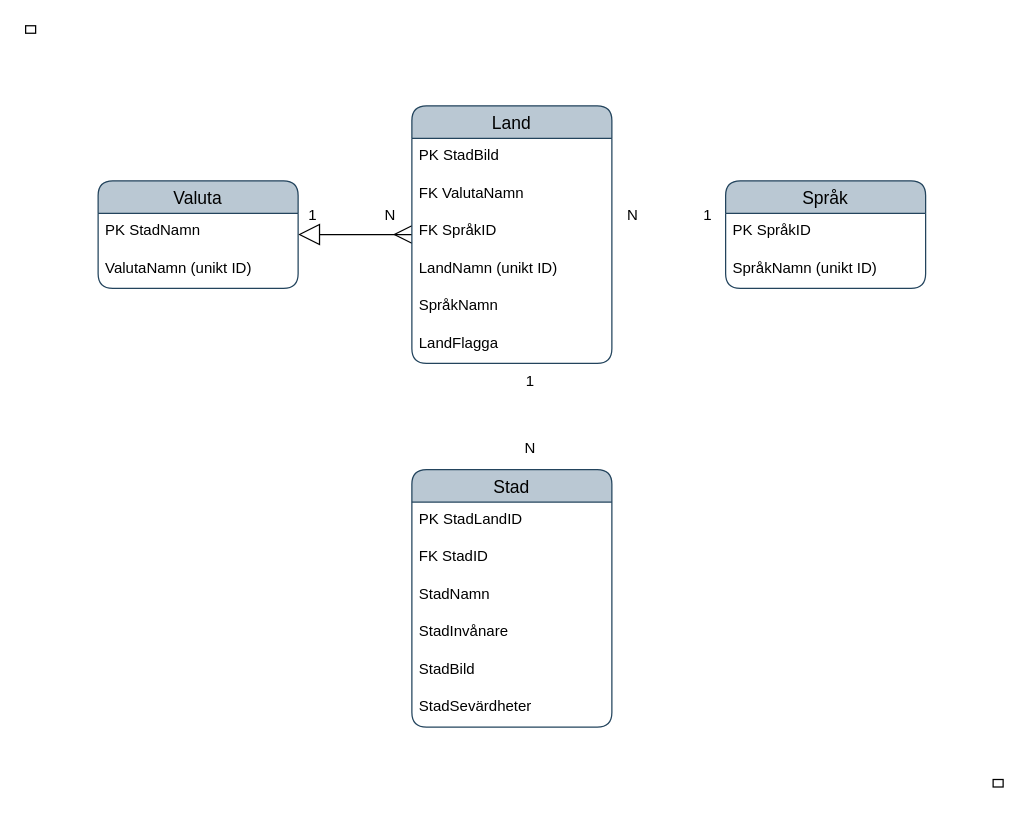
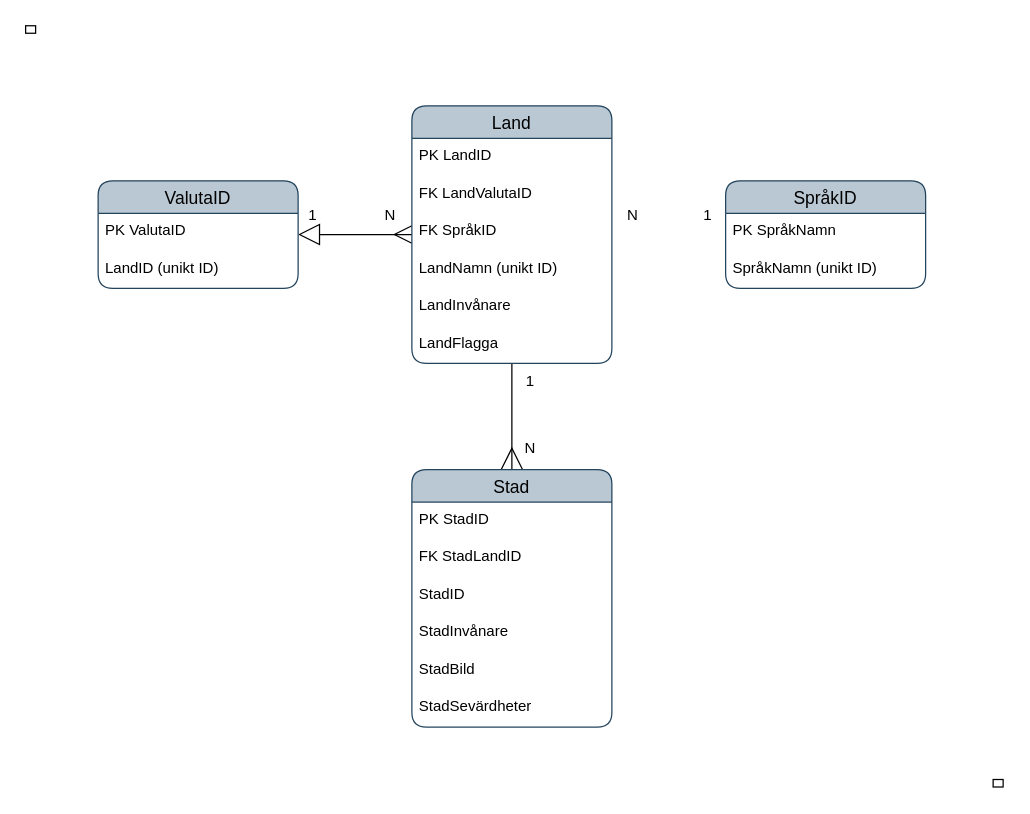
  <mxCell id="0" />
  <mxCell id="1" parent="0" />
  <mxCell id="2" style="edgeStyle=none;html=1;endArrow=block;endFill=0;startArrow=ERmany;startFill=0;endSize=15;startSize=12;" parent="1" source="4" target="14" edge="1"><mxGeometry relative="1" as="geometry" /></mxCell>
+ <mxCell id="3" style="edgeStyle=none;html=1;endArrow=ERmany;endFill=0;endSize=15;" parent="1" source="4" target="17" edge="1"><mxGeometry relative="1" as="geometry" /></mxCell>
  <mxCell id="4" value="Land" style="swimlane;fontStyle=0;childLayout=stackLayout;horizontal=1;startSize=26;horizontalStack=0;resizeParent=1;resizeParentMax=0;resizeLast=0;collapsible=1;marginBottom=0;align=center;fontSize=14;rounded=1;fillColor=#bac8d3;strokeColor=#23445d;" parent="1" vertex="1"><mxGeometry x="329" y="84" width="160" height="206" as="geometry" /></mxCell>
- <mxCell id="5" value="PK StadBild" style="text;strokeColor=none;fillColor=none;spacingLeft=4;spacingRight=4;overflow=hidden;rotatable=0;points=[[0,0.5],[1,0.5]];portConstraint=eastwest;fontSize=12;rounded=1;" parent="4" vertex="1"><mxGeometry y="26" width="160" height="30" as="geometry" /></mxCell>
- <mxCell id="6" value="FK ValutaNamn" style="text;strokeColor=none;fillColor=none;spacingLeft=4;spacingRight=4;overflow=hidden;rotatable=0;points=[[0,0.5],[1,0.5]];portConstraint=eastwest;fontSize=12;rounded=1;" parent="4" vertex="1"><mxGeometry y="56" width="160" height="30" as="geometry" /></mxCell>
+ <mxCell id="5" value="PK LandID" style="text;strokeColor=none;fillColor=none;spacingLeft=4;spacingRight=4;overflow=hidden;rotatable=0;points=[[0,0.5],[1,0.5]];portConstraint=eastwest;fontSize=12;rounded=1;" parent="4" vertex="1"><mxGeometry y="26" width="160" height="30" as="geometry" /></mxCell>
+ <mxCell id="6" value="FK LandValutaID" style="text;strokeColor=none;fillColor=none;spacingLeft=4;spacingRight=4;overflow=hidden;rotatable=0;points=[[0,0.5],[1,0.5]];portConstraint=eastwest;fontSize=12;rounded=1;" parent="4" vertex="1"><mxGeometry y="56" width="160" height="30" as="geometry" /></mxCell>
  <mxCell id="7" value="FK SpråkID" style="text;strokeColor=none;fillColor=none;spacingLeft=4;spacingRight=4;overflow=hidden;rotatable=0;points=[[0,0.5],[1,0.5]];portConstraint=eastwest;fontSize=12;rounded=1;" parent="4" vertex="1"><mxGeometry y="86" width="160" height="30" as="geometry" /></mxCell>
  <mxCell id="8" value="LandNamn (unikt ID)" style="text;strokeColor=none;fillColor=none;spacingLeft=4;spacingRight=4;overflow=hidden;rotatable=0;points=[[0,0.5],[1,0.5]];portConstraint=eastwest;fontSize=12;rounded=1;" parent="4" vertex="1"><mxGeometry y="116" width="160" height="30" as="geometry" /></mxCell>
- <mxCell id="9" value="SpråkNamn" style="text;strokeColor=none;fillColor=none;spacingLeft=4;spacingRight=4;overflow=hidden;rotatable=0;points=[[0,0.5],[1,0.5]];portConstraint=eastwest;fontSize=12;rounded=1;" vertex="1" parent="4"><mxGeometry y="146" width="160" height="30" as="geometry" /></mxCell>
+ <mxCell id="9" value="LandInvånare" style="text;strokeColor=none;fillColor=none;spacingLeft=4;spacingRight=4;overflow=hidden;rotatable=0;points=[[0,0.5],[1,0.5]];portConstraint=eastwest;fontSize=12;rounded=1;" vertex="1" parent="4"><mxGeometry y="146" width="160" height="30" as="geometry" /></mxCell>
  <mxCell id="10" value="LandFlagga" style="text;strokeColor=none;fillColor=none;spacingLeft=4;spacingRight=4;overflow=hidden;rotatable=0;points=[[0,0.5],[1,0.5]];portConstraint=eastwest;fontSize=12;rounded=1;" parent="4" vertex="1"><mxGeometry y="176" width="160" height="30" as="geometry" /></mxCell>
- <mxCell id="11" value="Språk" style="swimlane;fontStyle=0;childLayout=stackLayout;horizontal=1;startSize=26;horizontalStack=0;resizeParent=1;resizeParentMax=0;resizeLast=0;collapsible=1;marginBottom=0;align=center;fontSize=14;rounded=1;fillColor=#bac8d3;strokeColor=#23445d;" parent="1" vertex="1"><mxGeometry x="580" y="144" width="160" height="86" as="geometry" /></mxCell>
- <mxCell id="12" value="PK SpråkID" style="text;strokeColor=none;fillColor=none;spacingLeft=4;spacingRight=4;overflow=hidden;rotatable=0;points=[[0,0.5],[1,0.5]];portConstraint=eastwest;fontSize=12;rounded=1;" parent="11" vertex="1"><mxGeometry y="26" width="160" height="30" as="geometry" /></mxCell>
+ <mxCell id="11" value="SpråkID" style="swimlane;fontStyle=0;childLayout=stackLayout;horizontal=1;startSize=26;horizontalStack=0;resizeParent=1;resizeParentMax=0;resizeLast=0;collapsible=1;marginBottom=0;align=center;fontSize=14;rounded=1;fillColor=#bac8d3;strokeColor=#23445d;" parent="1" vertex="1"><mxGeometry x="580" y="144" width="160" height="86" as="geometry" /></mxCell>
+ <mxCell id="12" value="PK SpråkNamn" style="text;strokeColor=none;fillColor=none;spacingLeft=4;spacingRight=4;overflow=hidden;rotatable=0;points=[[0,0.5],[1,0.5]];portConstraint=eastwest;fontSize=12;rounded=1;" parent="11" vertex="1"><mxGeometry y="26" width="160" height="30" as="geometry" /></mxCell>
  <mxCell id="13" value="SpråkNamn (unikt ID)" style="text;strokeColor=none;fillColor=none;spacingLeft=4;spacingRight=4;overflow=hidden;rotatable=0;points=[[0,0.5],[1,0.5]];portConstraint=eastwest;fontSize=12;rounded=1;" parent="11" vertex="1"><mxGeometry y="56" width="160" height="30" as="geometry" /></mxCell>
- <mxCell id="14" value="Valuta" style="swimlane;fontStyle=0;childLayout=stackLayout;horizontal=1;startSize=26;horizontalStack=0;resizeParent=1;resizeParentMax=0;resizeLast=0;collapsible=1;marginBottom=0;align=center;fontSize=14;rounded=1;fillColor=#bac8d3;strokeColor=#23445d;" parent="1" vertex="1"><mxGeometry x="78" y="144" width="160" height="86" as="geometry" /></mxCell>
- <mxCell id="15" value="PK StadNamn" style="text;strokeColor=none;fillColor=none;spacingLeft=4;spacingRight=4;overflow=hidden;rotatable=0;points=[[0,0.5],[1,0.5]];portConstraint=eastwest;fontSize=12;rounded=1;" parent="14" vertex="1"><mxGeometry y="26" width="160" height="30" as="geometry" /></mxCell>
- <mxCell id="16" value="ValutaNamn (unikt ID)" style="text;strokeColor=none;fillColor=none;spacingLeft=4;spacingRight=4;overflow=hidden;rotatable=0;points=[[0,0.5],[1,0.5]];portConstraint=eastwest;fontSize=12;rounded=1;" parent="14" vertex="1"><mxGeometry y="56" width="160" height="30" as="geometry" /></mxCell>
+ <mxCell id="14" value="ValutaID" style="swimlane;fontStyle=0;childLayout=stackLayout;horizontal=1;startSize=26;horizontalStack=0;resizeParent=1;resizeParentMax=0;resizeLast=0;collapsible=1;marginBottom=0;align=center;fontSize=14;rounded=1;fillColor=#bac8d3;strokeColor=#23445d;" parent="1" vertex="1"><mxGeometry x="78" y="144" width="160" height="86" as="geometry" /></mxCell>
+ <mxCell id="15" value="PK ValutaID" style="text;strokeColor=none;fillColor=none;spacingLeft=4;spacingRight=4;overflow=hidden;rotatable=0;points=[[0,0.5],[1,0.5]];portConstraint=eastwest;fontSize=12;rounded=1;" parent="14" vertex="1"><mxGeometry y="26" width="160" height="30" as="geometry" /></mxCell>
+ <mxCell id="16" value="LandID (unikt ID)" style="text;strokeColor=none;fillColor=none;spacingLeft=4;spacingRight=4;overflow=hidden;rotatable=0;points=[[0,0.5],[1,0.5]];portConstraint=eastwest;fontSize=12;rounded=1;" parent="14" vertex="1"><mxGeometry y="56" width="160" height="30" as="geometry" /></mxCell>
  <mxCell id="17" value="Stad" style="swimlane;fontStyle=0;childLayout=stackLayout;horizontal=1;startSize=26;horizontalStack=0;resizeParent=1;resizeParentMax=0;resizeLast=0;collapsible=1;marginBottom=0;align=center;fontSize=14;rounded=1;fillColor=#bac8d3;strokeColor=#23445d;" parent="1" vertex="1"><mxGeometry x="329" y="375" width="160" height="206" as="geometry" /></mxCell>
- <mxCell id="18" value="PK StadLandID&#10;" style="text;strokeColor=none;fillColor=none;spacingLeft=4;spacingRight=4;overflow=hidden;rotatable=0;points=[[0,0.5],[1,0.5]];portConstraint=eastwest;fontSize=12;rounded=1;" parent="17" vertex="1"><mxGeometry y="26" width="160" height="30" as="geometry" /></mxCell>
- <mxCell id="19" value="FK StadID" style="text;strokeColor=none;fillColor=none;spacingLeft=4;spacingRight=4;overflow=hidden;rotatable=0;points=[[0,0.5],[1,0.5]];portConstraint=eastwest;fontSize=12;rounded=1;" parent="17" vertex="1"><mxGeometry y="56" width="160" height="30" as="geometry" /></mxCell>
- <mxCell id="20" value="StadNamn" style="text;strokeColor=none;fillColor=none;spacingLeft=4;spacingRight=4;overflow=hidden;rotatable=0;points=[[0,0.5],[1,0.5]];portConstraint=eastwest;fontSize=12;rounded=1;" parent="17" vertex="1"><mxGeometry y="86" width="160" height="30" as="geometry" /></mxCell>
+ <mxCell id="18" value="PK StadID&#10;" style="text;strokeColor=none;fillColor=none;spacingLeft=4;spacingRight=4;overflow=hidden;rotatable=0;points=[[0,0.5],[1,0.5]];portConstraint=eastwest;fontSize=12;rounded=1;" parent="17" vertex="1"><mxGeometry y="26" width="160" height="30" as="geometry" /></mxCell>
+ <mxCell id="19" value="FK StadLandID" style="text;strokeColor=none;fillColor=none;spacingLeft=4;spacingRight=4;overflow=hidden;rotatable=0;points=[[0,0.5],[1,0.5]];portConstraint=eastwest;fontSize=12;rounded=1;" parent="17" vertex="1"><mxGeometry y="56" width="160" height="30" as="geometry" /></mxCell>
+ <mxCell id="20" value="StadID" style="text;strokeColor=none;fillColor=none;spacingLeft=4;spacingRight=4;overflow=hidden;rotatable=0;points=[[0,0.5],[1,0.5]];portConstraint=eastwest;fontSize=12;rounded=1;" parent="17" vertex="1"><mxGeometry y="86" width="160" height="30" as="geometry" /></mxCell>
  <mxCell id="21" value="StadInvånare" style="text;strokeColor=none;fillColor=none;spacingLeft=4;spacingRight=4;overflow=hidden;rotatable=0;points=[[0,0.5],[1,0.5]];portConstraint=eastwest;fontSize=12;rounded=1;" parent="17" vertex="1"><mxGeometry y="116" width="160" height="30" as="geometry" /></mxCell>
  <mxCell id="22" value="StadBild" style="text;strokeColor=none;fillColor=none;spacingLeft=4;spacingRight=4;overflow=hidden;rotatable=0;points=[[0,0.5],[1,0.5]];portConstraint=eastwest;fontSize=12;rounded=1;" vertex="1" parent="17"><mxGeometry y="146" width="160" height="30" as="geometry" /></mxCell>
  <mxCell id="23" value="StadSevärdheter" style="text;strokeColor=none;fillColor=none;spacingLeft=4;spacingRight=4;overflow=hidden;rotatable=0;points=[[0,0.5],[1,0.5]];portConstraint=eastwest;fontSize=12;rounded=1;" vertex="1" parent="17"><mxGeometry y="176" width="160" height="30" as="geometry" /></mxCell>
  <mxCell id="24" value="1" style="text;html=1;strokeColor=none;fillColor=none;align=center;verticalAlign=middle;whiteSpace=wrap;rounded=0;" parent="1" vertex="1"><mxGeometry x="220" y="157" width="60" height="30" as="geometry" /></mxCell>
  <mxCell id="25" value="1" style="text;html=1;strokeColor=none;fillColor=none;align=center;verticalAlign=middle;whiteSpace=wrap;rounded=0;" parent="1" vertex="1"><mxGeometry x="536" y="157" width="60" height="30" as="geometry" /></mxCell>
  <mxCell id="26" value="1" style="text;html=1;strokeColor=none;fillColor=none;align=center;verticalAlign=middle;whiteSpace=wrap;rounded=0;" parent="1" vertex="1"><mxGeometry x="394" y="290" width="60" height="30" as="geometry" /></mxCell>
  <mxCell id="27" value="N" style="text;html=1;strokeColor=none;fillColor=none;align=center;verticalAlign=middle;whiteSpace=wrap;rounded=0;" parent="1" vertex="1"><mxGeometry x="282" y="157" width="60" height="30" as="geometry" /></mxCell>
  <mxCell id="28" value="N" style="text;html=1;strokeColor=none;fillColor=none;align=center;verticalAlign=middle;whiteSpace=wrap;rounded=0;" parent="1" vertex="1"><mxGeometry x="476" y="157" width="60" height="30" as="geometry" /></mxCell>
  <mxCell id="29" value="N" style="text;html=1;strokeColor=none;fillColor=none;align=center;verticalAlign=middle;whiteSpace=wrap;rounded=0;" parent="1" vertex="1"><mxGeometry x="394" y="343" width="60" height="30" as="geometry" /></mxCell>
  <mxCell id="30" value="" style="rounded=0;whiteSpace=wrap;html=1;" parent="1" vertex="1"><mxGeometry x="20" y="20" width="8" height="6" as="geometry" /></mxCell>
  <mxCell id="31" value="" style="rounded=0;whiteSpace=wrap;html=1;" parent="1" vertex="1"><mxGeometry x="794" y="623" width="8" height="6" as="geometry" /></mxCell>
